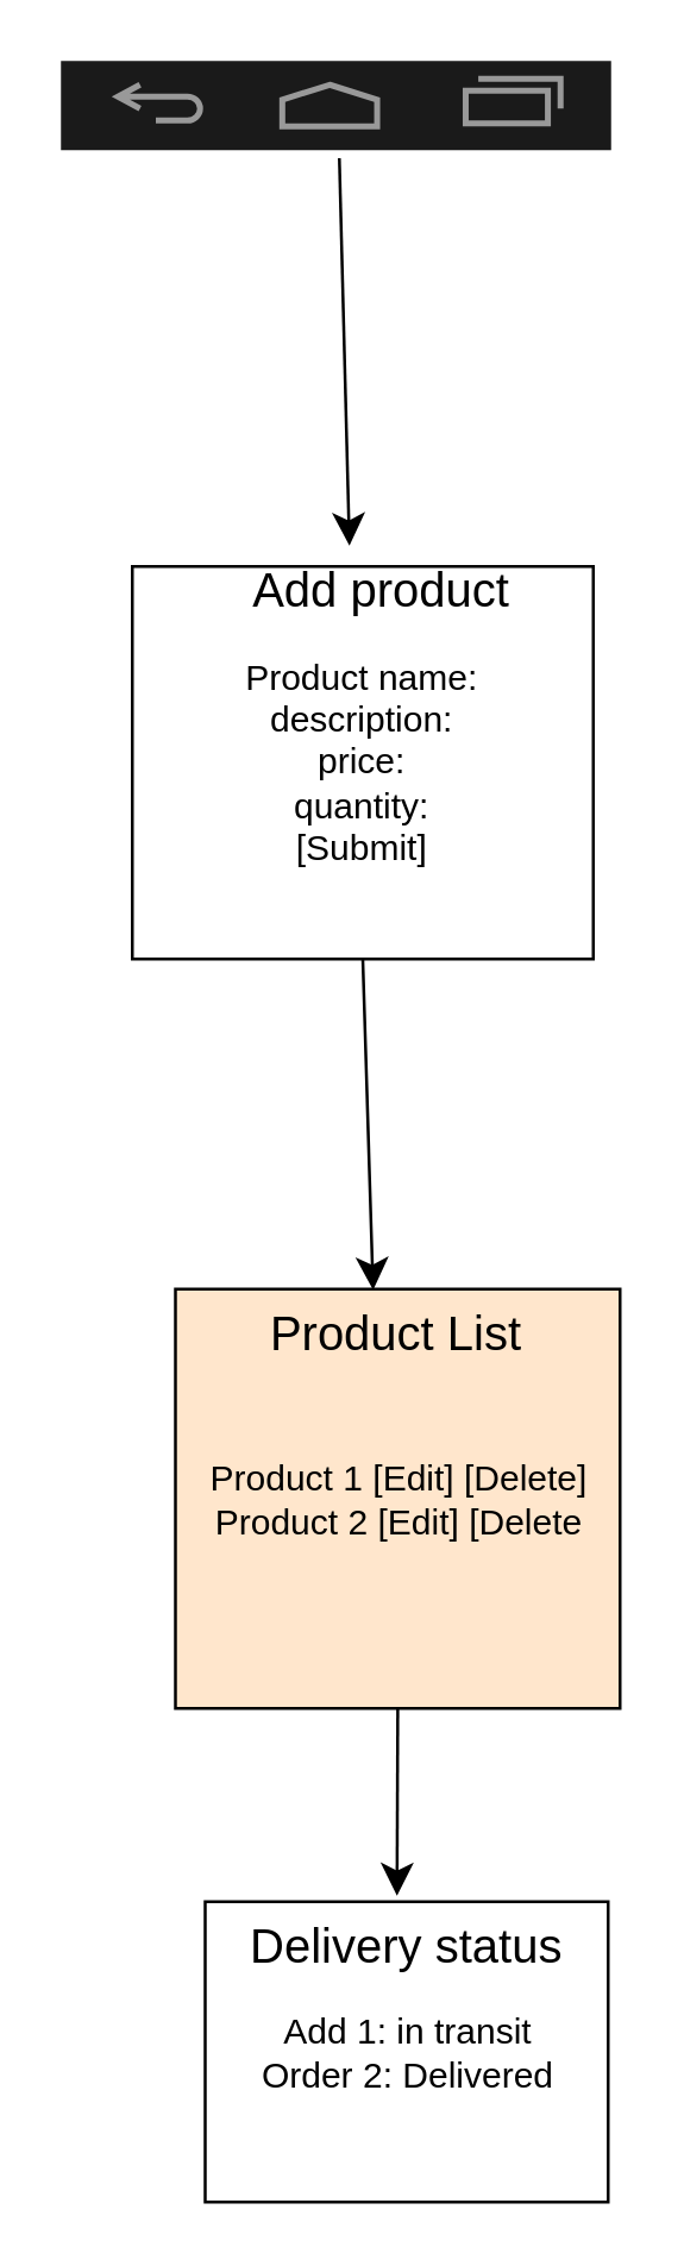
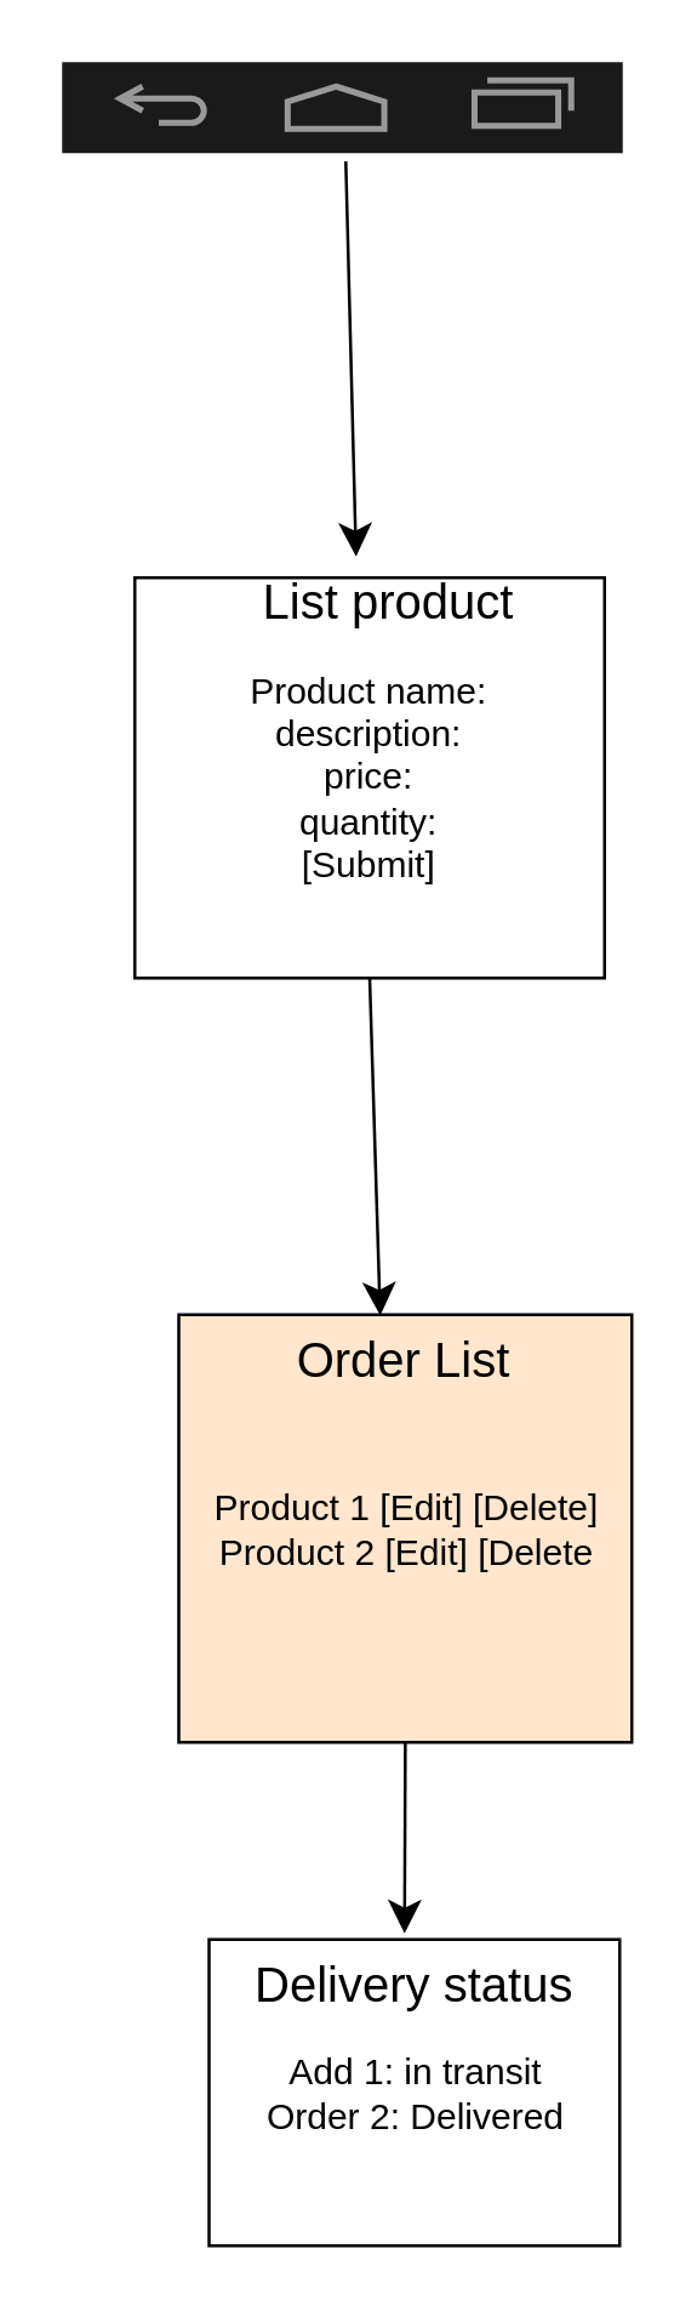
  <mxCell id="0" />
  <mxCell id="1" parent="0" />
  <mxCell id="2" value="Product name:&lt;div&gt;&lt;span style=&quot;background-color: initial;&quot;&gt;description:&lt;/span&gt;&lt;br&gt;&lt;/div&gt;&lt;div&gt;&lt;div&gt;price:&lt;/div&gt;&lt;div&gt;quantity:&lt;/div&gt;&lt;div&gt;[Submit]&lt;/div&gt;&lt;/div&gt;" style="rounded=0;whiteSpace=wrap;html=1;" vertex="1" parent="1"><mxGeometry x="44" y="190" width="155" height="132" as="geometry" /></mxCell>
  <mxCell id="3" value="" style="verticalLabelPosition=bottom;verticalAlign=top;html=1;shadow=0;dashed=0;strokeWidth=2;shape=mxgraph.android.navigation_bar_1;fillColor=#1A1A1A;strokeColor=#999999;sketch=0;" vertex="1" parent="1"><mxGeometry x="20" y="20" width="185" height="30" as="geometry" /></mxCell>
- <mxCell id="4" value="Add product" style="text;html=1;align=center;verticalAlign=middle;whiteSpace=wrap;rounded=0;fontSize=16;" vertex="1" parent="1"><mxGeometry x="51" y="183" width="154" height="30" as="geometry" /></mxCell>
+ <mxCell id="4" value="List product" style="text;html=1;align=center;verticalAlign=middle;whiteSpace=wrap;rounded=0;fontSize=16;" vertex="1" parent="1"><mxGeometry x="51" y="183" width="154" height="30" as="geometry" /></mxCell>
  <mxCell id="5" value="Product 1 [Edit] [Delete]&lt;div&gt;Product 2 [Edit] [Delete&lt;/div&gt;" style="rounded=0;whiteSpace=wrap;html=1;fillColor=#ffe6cc;" vertex="1" parent="1"><mxGeometry x="58.5" y="433" width="149.5" height="141" as="geometry" /></mxCell>
- <mxCell id="6" value="Product List" style="text;html=1;align=center;verticalAlign=middle;whiteSpace=wrap;rounded=0;fontSize=16;" vertex="1" parent="1"><mxGeometry x="59.25" y="433" width="148" height="30" as="geometry" /></mxCell>
+ <mxCell id="6" value="Order List" style="text;html=1;align=center;verticalAlign=middle;whiteSpace=wrap;rounded=0;fontSize=16;" vertex="1" parent="1"><mxGeometry x="59.25" y="433" width="148" height="30" as="geometry" /></mxCell>
  <mxCell id="7" value="Add 1: in transit&lt;div&gt;Order 2: Delivered&lt;/div&gt;" style="rounded=0;whiteSpace=wrap;html=1;" vertex="1" parent="1"><mxGeometry x="68.5" y="639" width="135.5" height="101" as="geometry" /></mxCell>
  <mxCell id="8" value="Delivery status" style="text;html=1;align=center;verticalAlign=middle;whiteSpace=wrap;rounded=0;fontSize=16;" vertex="1" parent="1"><mxGeometry x="69" y="639" width="135" height="30" as="geometry" /></mxCell>
  <mxCell id="9" value="" style="endArrow=classic;html=1;rounded=0;fontSize=12;startSize=8;endSize=8;curved=1;exitX=0.506;exitY=1.089;exitDx=0;exitDy=0;exitPerimeter=0;" edge="1" parent="1" source="3"><mxGeometry width="50" height="50" relative="1" as="geometry"><mxPoint x="195" y="215" as="sourcePoint" /><mxPoint x="117" y="183" as="targetPoint" /></mxGeometry></mxCell>
  <mxCell id="10" value="" style="endArrow=classic;html=1;rounded=0;fontSize=12;startSize=8;endSize=8;curved=1;exitX=0.5;exitY=1;exitDx=0;exitDy=0;entryX=0.444;entryY=0.011;entryDx=0;entryDy=0;entryPerimeter=0;" edge="1" parent="1" source="2" target="6"><mxGeometry width="50" height="50" relative="1" as="geometry"><mxPoint x="170" y="355" as="sourcePoint" /><mxPoint x="220" y="305" as="targetPoint" /></mxGeometry></mxCell>
  <mxCell id="11" value="" style="endArrow=classic;html=1;rounded=0;fontSize=12;startSize=8;endSize=8;curved=1;exitX=0.5;exitY=1;exitDx=0;exitDy=0;" edge="1" parent="1" source="5"><mxGeometry width="50" height="50" relative="1" as="geometry"><mxPoint x="170" y="601" as="sourcePoint" /><mxPoint x="133" y="637" as="targetPoint" /></mxGeometry></mxCell>
